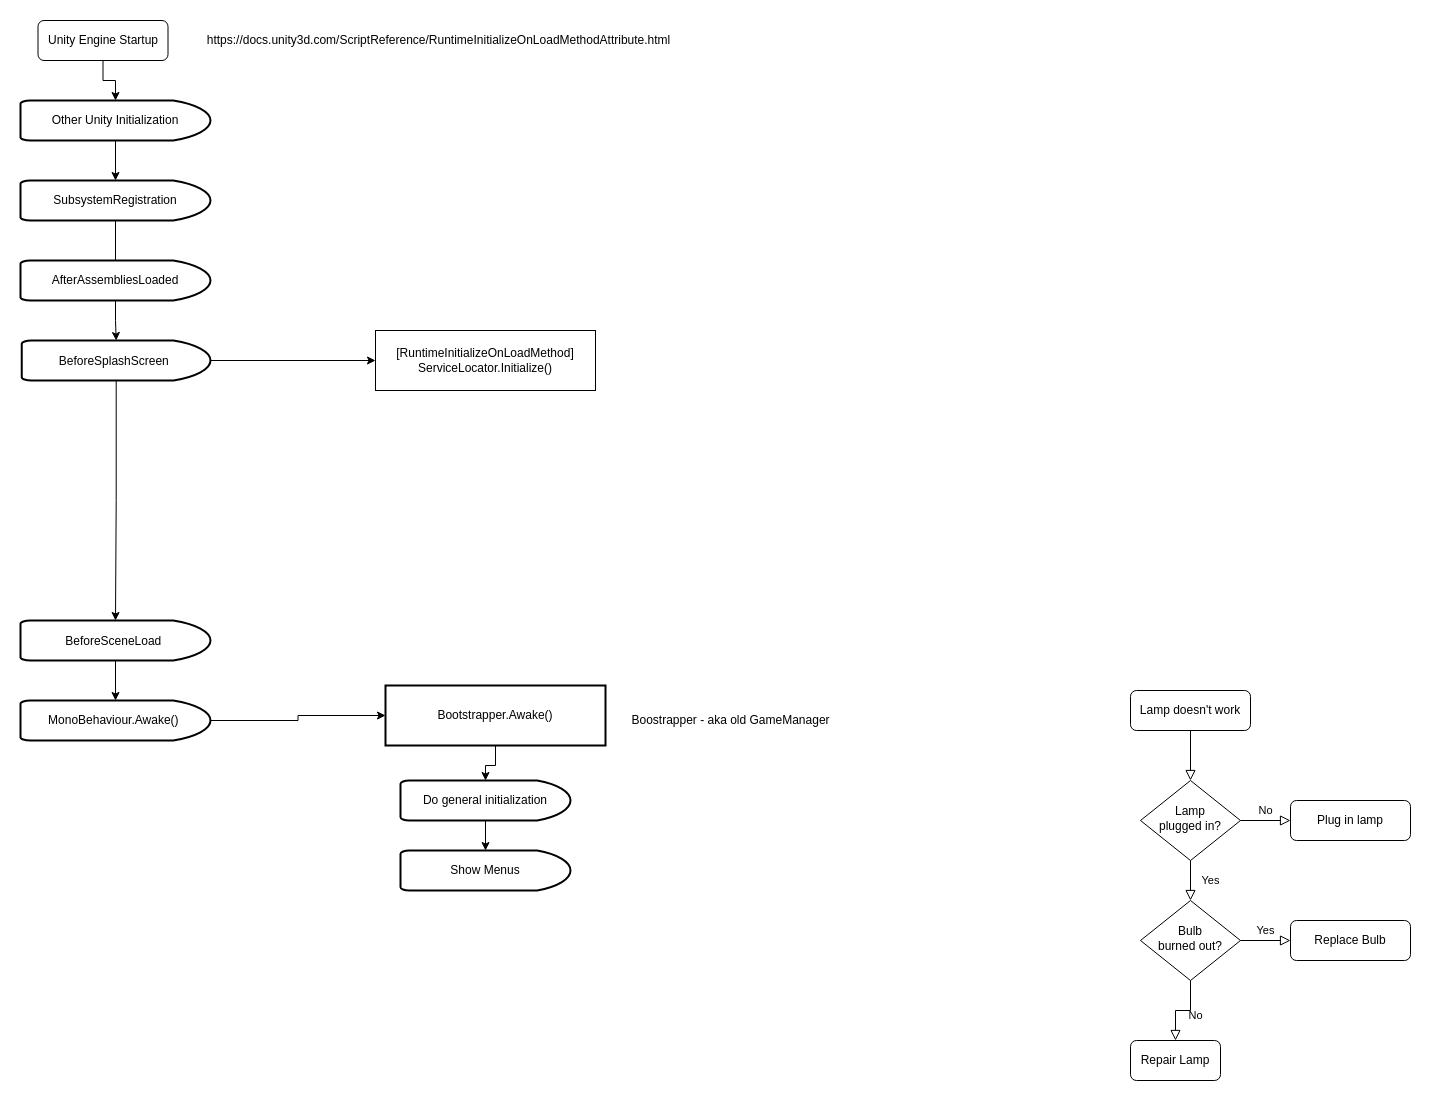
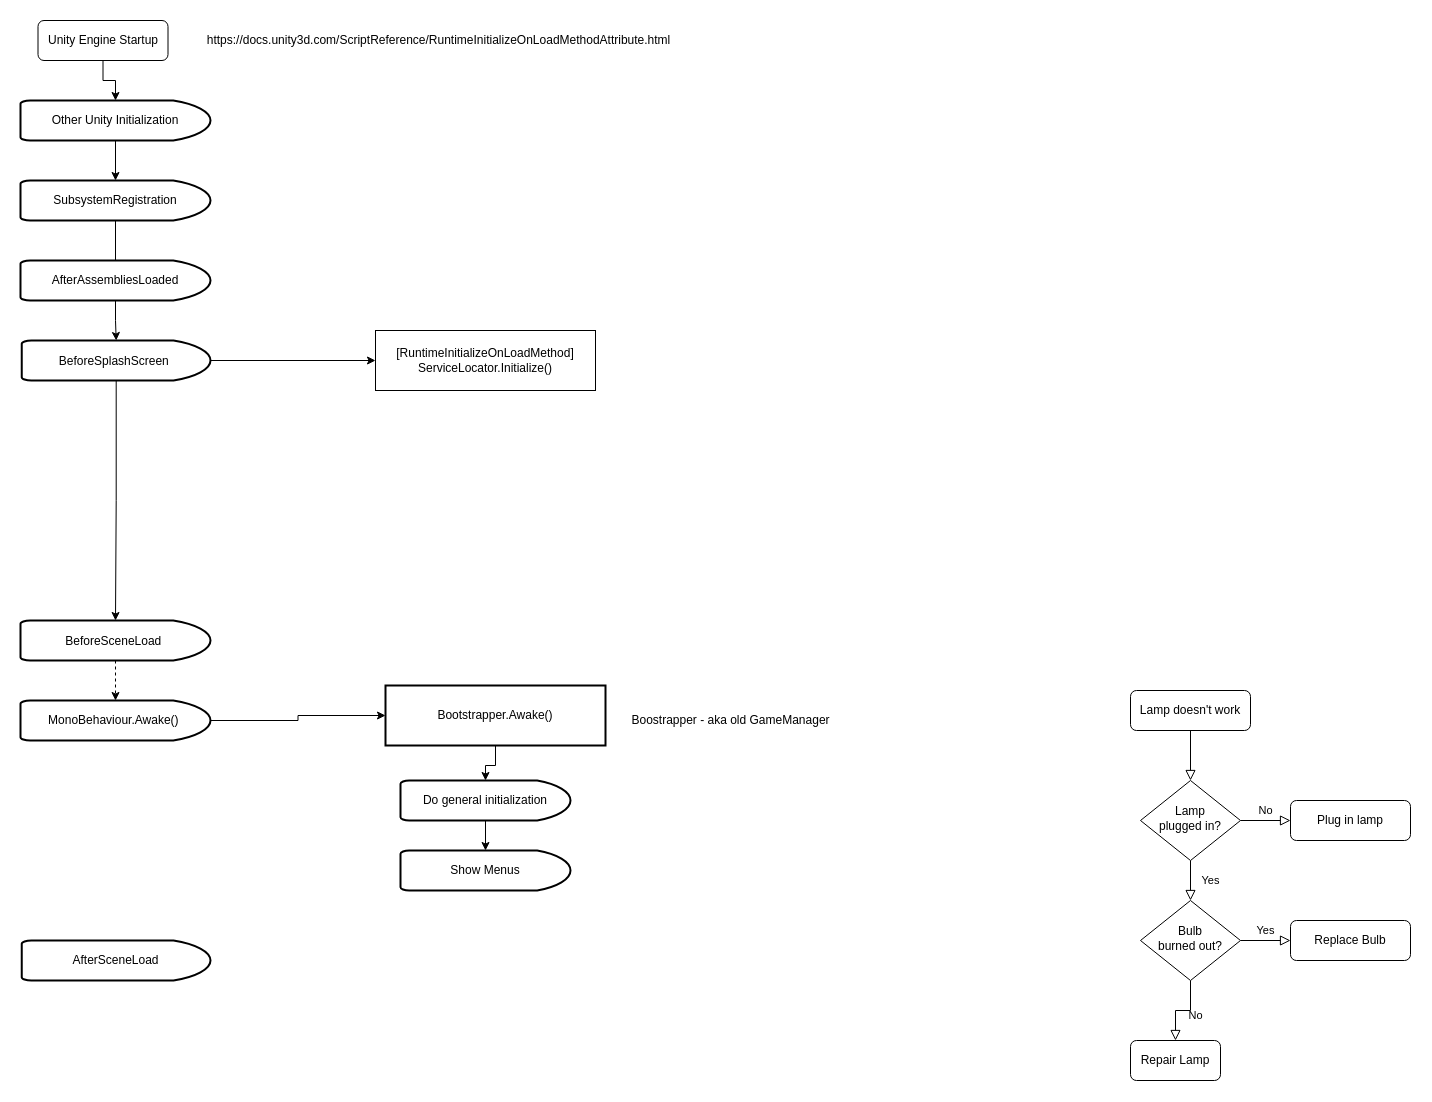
  <mxCell id="0" />
  <mxCell id="1" parent="0" />
  <mxCell id="2" value="" style="rounded=0;html=1;jettySize=auto;orthogonalLoop=1;fontSize=11;endArrow=block;endFill=0;endSize=8;strokeWidth=1;shadow=0;labelBackgroundColor=none;edgeStyle=orthogonalEdgeStyle;" parent="1" source="3" target="6" edge="1"><mxGeometry relative="1" as="geometry" /></mxCell>
  <mxCell id="3" value="Lamp doesn't work" style="rounded=1;whiteSpace=wrap;html=1;fontSize=12;glass=0;strokeWidth=1;shadow=0;" parent="1" vertex="1"><mxGeometry x="1130" y="690" width="120" height="40" as="geometry" /></mxCell>
  <mxCell id="4" value="Yes" style="rounded=0;html=1;jettySize=auto;orthogonalLoop=1;fontSize=11;endArrow=block;endFill=0;endSize=8;strokeWidth=1;shadow=0;labelBackgroundColor=none;edgeStyle=orthogonalEdgeStyle;" parent="1" source="6" target="10" edge="1"><mxGeometry y="20" relative="1" as="geometry"><mxPoint as="offset" /></mxGeometry></mxCell>
  <mxCell id="5" value="No" style="edgeStyle=orthogonalEdgeStyle;rounded=0;html=1;jettySize=auto;orthogonalLoop=1;fontSize=11;endArrow=block;endFill=0;endSize=8;strokeWidth=1;shadow=0;labelBackgroundColor=none;" parent="1" source="6" target="7" edge="1"><mxGeometry y="10" relative="1" as="geometry"><mxPoint as="offset" /></mxGeometry></mxCell>
  <mxCell id="6" value="Lamp&lt;br&gt;plugged in?" style="rhombus;whiteSpace=wrap;html=1;shadow=0;fontFamily=Helvetica;fontSize=12;align=center;strokeWidth=1;spacing=6;spacingTop=-4;" parent="1" vertex="1"><mxGeometry x="1140" y="780" width="100" height="80" as="geometry" /></mxCell>
  <mxCell id="7" value="Plug in lamp" style="rounded=1;whiteSpace=wrap;html=1;fontSize=12;glass=0;strokeWidth=1;shadow=0;" parent="1" vertex="1"><mxGeometry x="1290" y="800" width="120" height="40" as="geometry" /></mxCell>
  <mxCell id="8" value="No" style="rounded=0;html=1;jettySize=auto;orthogonalLoop=1;fontSize=11;endArrow=block;endFill=0;endSize=8;strokeWidth=1;shadow=0;labelBackgroundColor=none;edgeStyle=orthogonalEdgeStyle;" parent="1" source="10" target="11" edge="1"><mxGeometry x="0.333" y="20" relative="1" as="geometry"><mxPoint as="offset" /></mxGeometry></mxCell>
  <mxCell id="9" value="Yes" style="edgeStyle=orthogonalEdgeStyle;rounded=0;html=1;jettySize=auto;orthogonalLoop=1;fontSize=11;endArrow=block;endFill=0;endSize=8;strokeWidth=1;shadow=0;labelBackgroundColor=none;" parent="1" source="10" target="12" edge="1"><mxGeometry y="10" relative="1" as="geometry"><mxPoint as="offset" /></mxGeometry></mxCell>
  <mxCell id="10" value="Bulb&lt;br&gt;burned out?" style="rhombus;whiteSpace=wrap;html=1;shadow=0;fontFamily=Helvetica;fontSize=12;align=center;strokeWidth=1;spacing=6;spacingTop=-4;" parent="1" vertex="1"><mxGeometry x="1140" y="900" width="100" height="80" as="geometry" /></mxCell>
  <mxCell id="11" value="Repair Lamp" style="rounded=1;whiteSpace=wrap;html=1;fontSize=12;glass=0;strokeWidth=1;shadow=0;" parent="1" vertex="1"><mxGeometry x="1130" y="1040" width="90" height="40" as="geometry" /></mxCell>
  <mxCell id="12" value="Replace Bulb" style="rounded=1;whiteSpace=wrap;html=1;fontSize=12;glass=0;strokeWidth=1;shadow=0;" parent="1" vertex="1"><mxGeometry x="1290" y="920" width="120" height="40" as="geometry" /></mxCell>
  <mxCell id="13" value="" style="edgeStyle=orthogonalEdgeStyle;rounded=0;orthogonalLoop=1;jettySize=auto;html=1;" edge="1" parent="1" source="14" target="17"><mxGeometry relative="1" as="geometry" /></mxCell>
  <mxCell id="14" value="Unity Engine Startup" style="rounded=1;whiteSpace=wrap;html=1;" parent="1" vertex="1"><mxGeometry x="37.5" y="20" width="130" height="40" as="geometry" /></mxCell>
  <mxCell id="15" value="[RuntimeInitializeOnLoadMethod]&lt;br&gt;ServiceLocator.Initialize()" style="rounded=0;whiteSpace=wrap;html=1;" vertex="1" parent="1"><mxGeometry x="375" y="330" width="220" height="60" as="geometry" /></mxCell>
  <mxCell id="16" value="" style="edgeStyle=orthogonalEdgeStyle;rounded=0;orthogonalLoop=1;jettySize=auto;html=1;" edge="1" parent="1" source="17" target="19"><mxGeometry relative="1" as="geometry" /></mxCell>
  <mxCell id="17" value="Other Unity Initialization" style="strokeWidth=2;html=1;shape=mxgraph.flowchart.delay;whiteSpace=wrap;" vertex="1" parent="1"><mxGeometry x="20" y="100" width="190" height="40" as="geometry" /></mxCell>
  <mxCell id="18" value="" style="edgeStyle=orthogonalEdgeStyle;rounded=0;orthogonalLoop=1;jettySize=auto;html=1;startArrow=none;" edge="1" parent="1" source="31" target="22"><mxGeometry relative="1" as="geometry" /></mxCell>
  <mxCell id="19" value="SubsystemRegistration" style="strokeWidth=2;html=1;shape=mxgraph.flowchart.delay;whiteSpace=wrap;" vertex="1" parent="1"><mxGeometry x="20" y="180" width="190" height="40" as="geometry" /></mxCell>
  <mxCell id="20" value="" style="edgeStyle=orthogonalEdgeStyle;rounded=0;orthogonalLoop=1;jettySize=auto;html=1;" edge="1" parent="1" source="22" target="26"><mxGeometry relative="1" as="geometry" /></mxCell>
  <mxCell id="21" style="edgeStyle=orthogonalEdgeStyle;rounded=0;orthogonalLoop=1;jettySize=auto;html=1;exitX=1;exitY=0.5;exitDx=0;exitDy=0;exitPerimeter=0;entryX=0;entryY=0.5;entryDx=0;entryDy=0;" edge="1" parent="1" source="22" target="15"><mxGeometry relative="1" as="geometry" /></mxCell>
  <mxCell id="22" value="BeforeSplashScreen&lt;span style=&quot;color: rgb(69, 84, 99); font-family: Roboto, sans-serif; font-size: 14px; text-align: left;&quot;&gt;&amp;nbsp;&lt;/span&gt;" style="strokeWidth=2;html=1;shape=mxgraph.flowchart.delay;whiteSpace=wrap;" vertex="1" parent="1"><mxGeometry x="21.25" y="340" width="188.75" height="40" as="geometry" /></mxCell>
  <mxCell id="23" value="" style="edgeStyle=orthogonalEdgeStyle;rounded=0;orthogonalLoop=1;jettySize=auto;html=1;" edge="1" parent="1" source="24" target="29"><mxGeometry relative="1" as="geometry" /></mxCell>
  <mxCell id="24" value="MonoBehaviour.Awake()&amp;nbsp;" style="strokeWidth=2;html=1;shape=mxgraph.flowchart.delay;whiteSpace=wrap;" vertex="1" parent="1"><mxGeometry x="20" y="700" width="190" height="40" as="geometry" /></mxCell>
- <mxCell id="25" value="" style="edgeStyle=orthogonalEdgeStyle;rounded=0;orthogonalLoop=1;jettySize=auto;html=1;" edge="1" parent="1" source="26" target="24"><mxGeometry relative="1" as="geometry" /></mxCell>
+ <mxCell id="25" value="" style="edgeStyle=orthogonalEdgeStyle;rounded=0;orthogonalLoop=1;jettySize=auto;html=1;dashed=1;" edge="1" parent="1" source="26" target="24"><mxGeometry relative="1" as="geometry" /></mxCell>
  <mxCell id="26" value="BeforeSceneLoad&lt;span style=&quot;color: rgb(69, 84, 99); font-family: Roboto, sans-serif; font-size: 14px; text-align: left;&quot;&gt;&amp;nbsp;&lt;/span&gt;" style="strokeWidth=2;html=1;shape=mxgraph.flowchart.delay;whiteSpace=wrap;" vertex="1" parent="1"><mxGeometry x="20" y="620" width="190" height="40" as="geometry" /></mxCell>
+ <mxCell id="27" value="AfterSceneLoad" style="strokeWidth=2;html=1;shape=mxgraph.flowchart.delay;whiteSpace=wrap;" vertex="1" parent="1"><mxGeometry x="21.25" y="940" width="188.75" height="40" as="geometry" /></mxCell>
  <mxCell id="28" value="" style="edgeStyle=orthogonalEdgeStyle;rounded=0;orthogonalLoop=1;jettySize=auto;html=1;" edge="1" parent="1" source="29" target="33"><mxGeometry relative="1" as="geometry" /></mxCell>
  <mxCell id="29" value="Bootstrapper.Awake()" style="whiteSpace=wrap;html=1;strokeWidth=2;" vertex="1" parent="1"><mxGeometry x="385" y="685" width="220" height="60" as="geometry" /></mxCell>
  <mxCell id="30" value="" style="edgeStyle=orthogonalEdgeStyle;rounded=0;orthogonalLoop=1;jettySize=auto;html=1;endArrow=none;" edge="1" parent="1" source="19" target="31"><mxGeometry relative="1" as="geometry"><mxPoint x="105" y="220" as="sourcePoint" /><mxPoint x="100" y="340" as="targetPoint" /></mxGeometry></mxCell>
  <mxCell id="31" value="AfterAssembliesLoaded" style="strokeWidth=2;html=1;shape=mxgraph.flowchart.delay;whiteSpace=wrap;" vertex="1" parent="1"><mxGeometry x="20" y="260" width="190" height="40" as="geometry" /></mxCell>
  <mxCell id="32" value="" style="edgeStyle=orthogonalEdgeStyle;rounded=0;orthogonalLoop=1;jettySize=auto;html=1;" edge="1" parent="1" source="33" target="34"><mxGeometry relative="1" as="geometry" /></mxCell>
  <mxCell id="33" value="Do general initialization" style="strokeWidth=2;html=1;shape=mxgraph.flowchart.delay;whiteSpace=wrap;" vertex="1" parent="1"><mxGeometry x="400" y="780" width="170" height="40" as="geometry" /></mxCell>
  <mxCell id="34" value="Show Menus" style="strokeWidth=2;html=1;shape=mxgraph.flowchart.delay;whiteSpace=wrap;" vertex="1" parent="1"><mxGeometry x="400" y="850" width="170" height="40" as="geometry" /></mxCell>
  <mxCell id="35" value="https://docs.unity3d.com/ScriptReference/RuntimeInitializeOnLoadMethodAttribute.html" style="text;html=1;align=center;verticalAlign=middle;resizable=0;points=[];autosize=1;strokeColor=none;fillColor=none;" vertex="1" parent="1"><mxGeometry x="192.5" y="25" width="490" height="30" as="geometry" /></mxCell>
  <mxCell id="36" value="Boostrapper - aka old GameManager&lt;br&gt;" style="text;html=1;align=center;verticalAlign=middle;resizable=0;points=[];autosize=1;strokeColor=none;fillColor=none;" vertex="1" parent="1"><mxGeometry x="620" y="705" width="220" height="30" as="geometry" /></mxCell>
